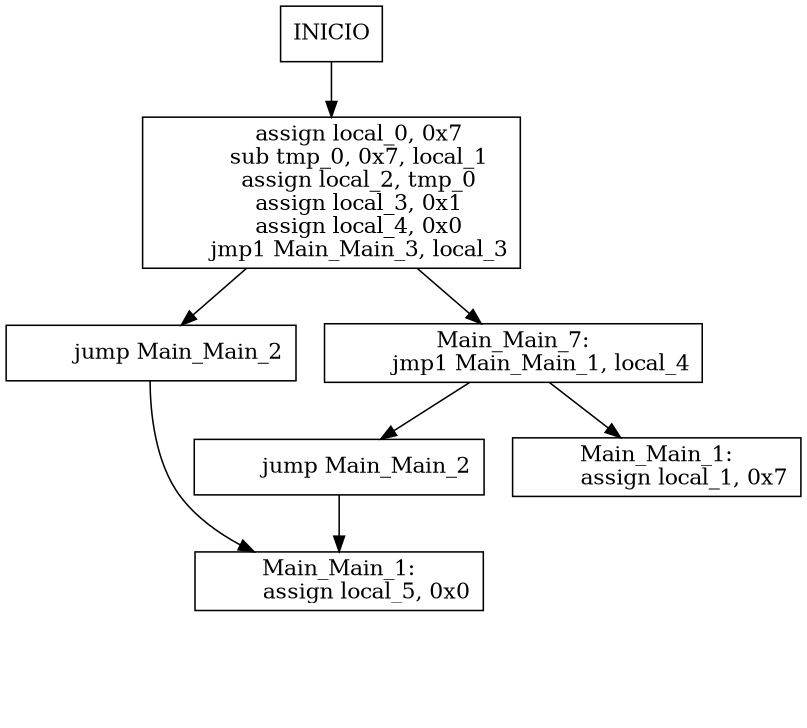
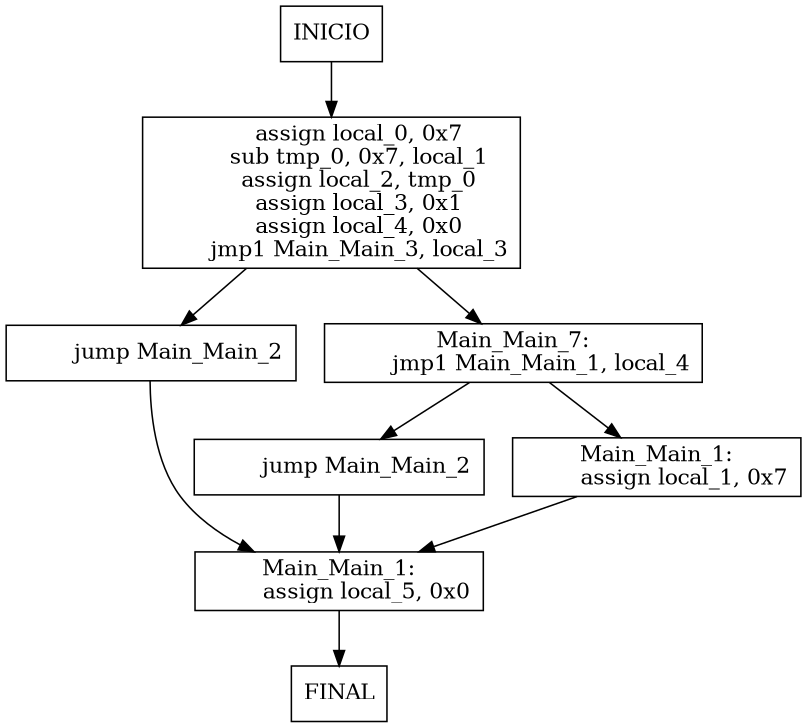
  digraph {
    rankdir=TD
    node [shape=rectangle]
    n1 [label="	assign local_0, 0x7\n	sub tmp_0, 0x7, local_1\n	assign local_2, tmp_0\n	assign local_3, 0x1\n	assign local_4, 0x0\n	jmp1 Main_Main_3, local_3\n"]
    n2 [label="	jump Main_Main_2\n"]
    n3 [label="Main_Main_7:\n	jmp1 Main_Main_1, local_4\n"]
    n4 [label="Main_Main_1:\n	assign local_5, 0x0\n"]
    n5 [label="	jump Main_Main_2\n"]
    n6 [label="Main_Main_1:\n	assign local_1, 0x7\n"]
+   FINAL
    INICIO
    n1 -> n2
    n1 -> n3
    n2 -> n4
    n3 -> n5
    n3 -> n6
+   n4 -> FINAL
    n5 -> n4
+   n6 -> n4
    INICIO -> n1
  }
